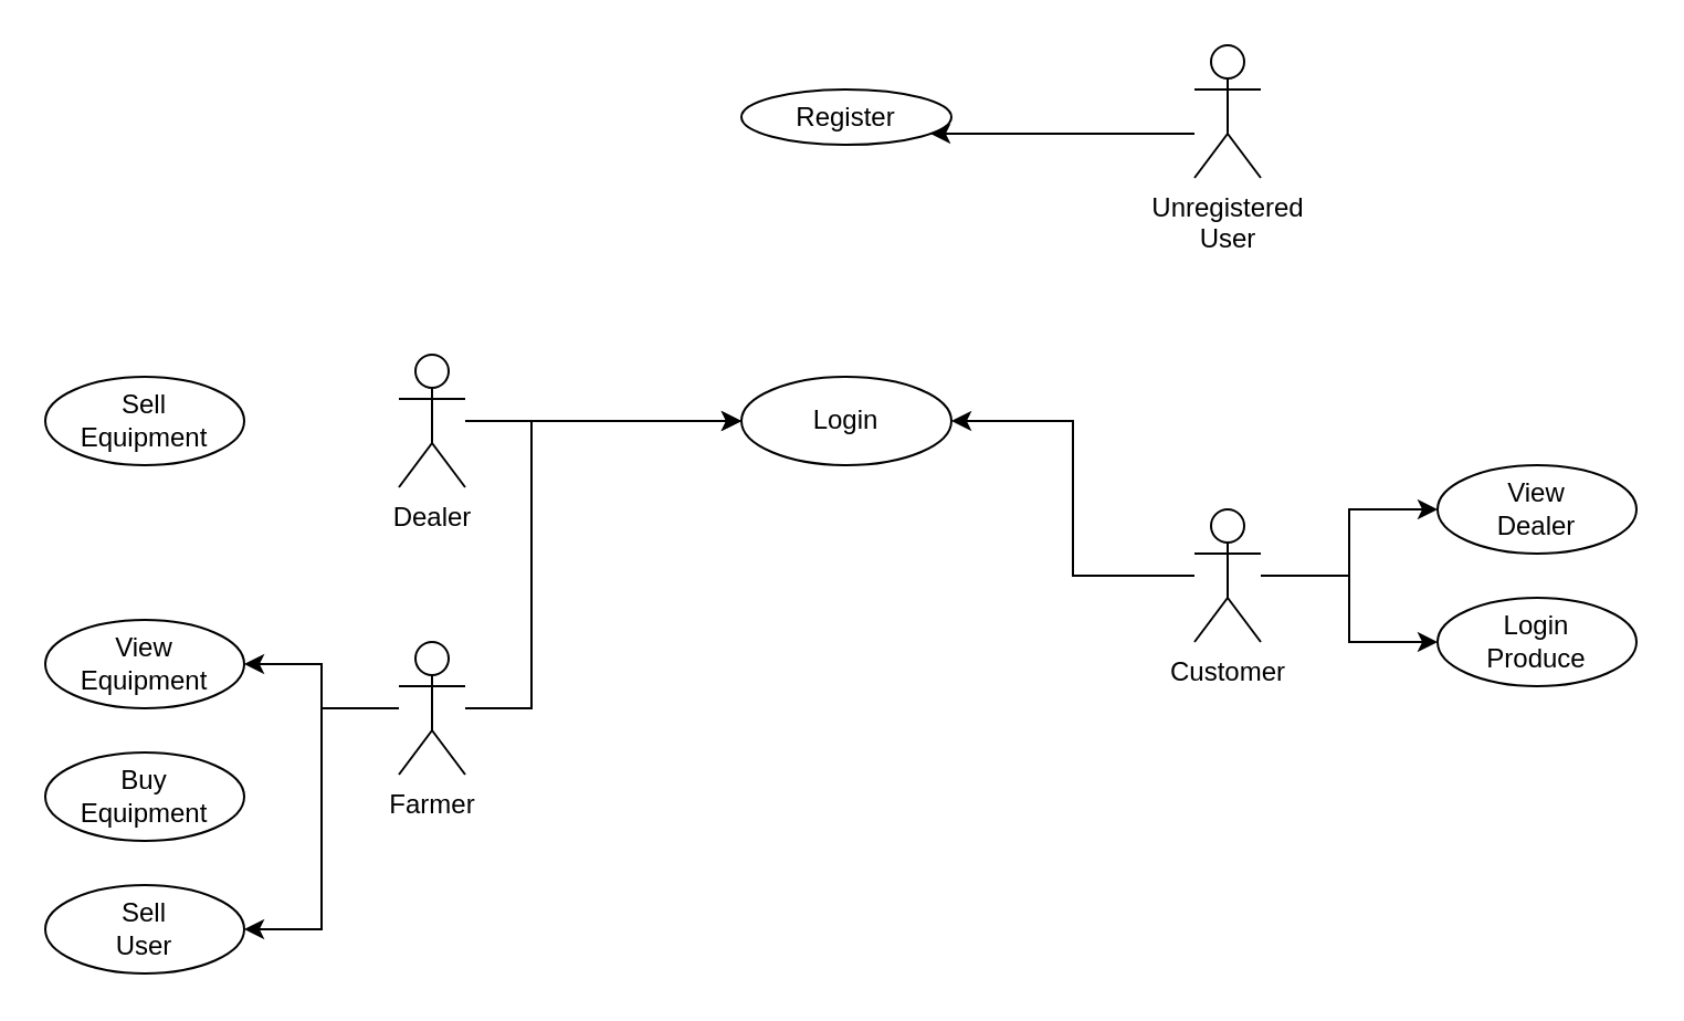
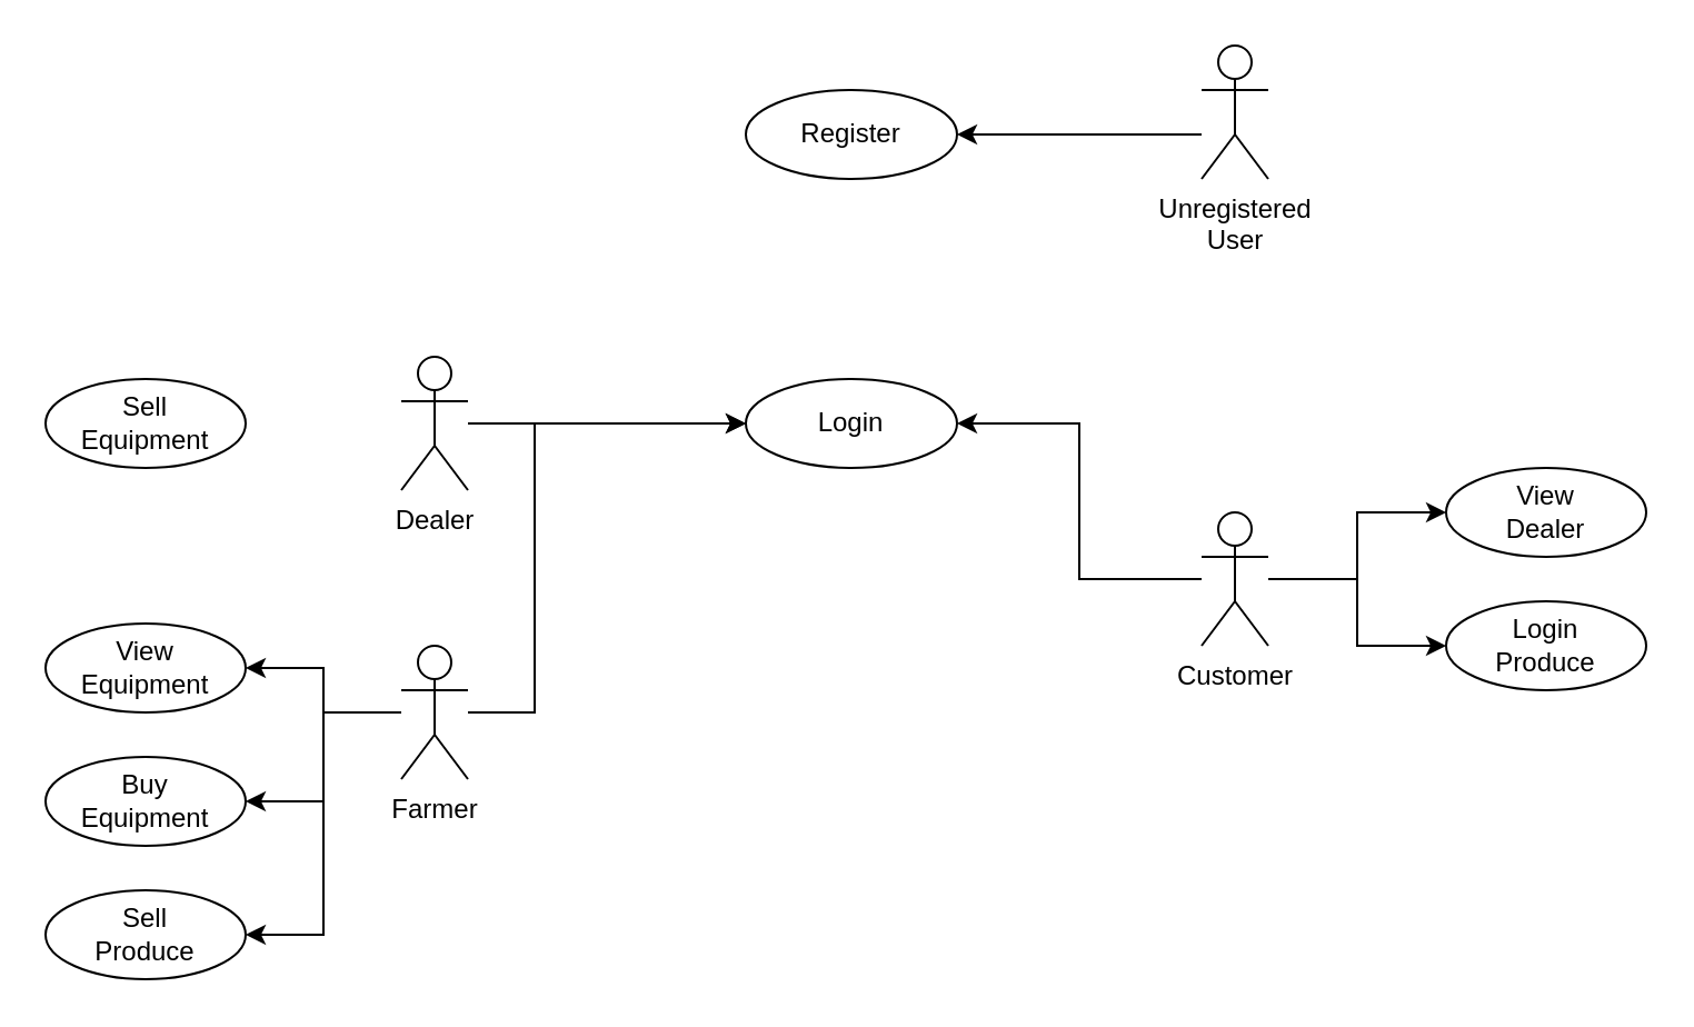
  <mxCell id="0" />
  <mxCell id="1" parent="0" />
  <mxCell id="2" style="edgeStyle=orthogonalEdgeStyle;rounded=0;orthogonalLoop=1;jettySize=auto;html=1;entryX=0;entryY=0.5;entryDx=0;entryDy=0;" edge="1" parent="1" source="6" target="15"><mxGeometry relative="1" as="geometry"><Array as="points"><mxPoint x="240" y="320" /><mxPoint x="240" y="190" /></Array></mxGeometry></mxCell>
  <mxCell id="3" style="edgeStyle=orthogonalEdgeStyle;rounded=0;orthogonalLoop=1;jettySize=auto;html=1;entryX=1;entryY=0.5;entryDx=0;entryDy=0;" edge="1" parent="1" source="6" target="19"><mxGeometry relative="1" as="geometry" /></mxCell>
  <mxCell id="4" style="edgeStyle=orthogonalEdgeStyle;rounded=0;orthogonalLoop=1;jettySize=auto;html=1;" edge="1" parent="1" source="6" target="20"><mxGeometry relative="1" as="geometry" /></mxCell>
+ <mxCell id="5" style="edgeStyle=orthogonalEdgeStyle;rounded=0;orthogonalLoop=1;jettySize=auto;html=1;entryX=1;entryY=0.5;entryDx=0;entryDy=0;" edge="1" parent="1" source="6" target="21"><mxGeometry relative="1" as="geometry" /></mxCell>
  <mxCell id="6" value="Farmer" style="shape=umlActor;verticalLabelPosition=bottom;verticalAlign=top;html=1;outlineConnect=0;" vertex="1" parent="1"><mxGeometry x="180" y="290" width="30" height="60" as="geometry" /></mxCell>
  <mxCell id="7" style="edgeStyle=orthogonalEdgeStyle;rounded=0;orthogonalLoop=1;jettySize=auto;html=1;entryX=0;entryY=0.5;entryDx=0;entryDy=0;" edge="1" parent="1" source="8" target="15"><mxGeometry relative="1" as="geometry" /></mxCell>
  <mxCell id="8" value="Dealer" style="shape=umlActor;verticalLabelPosition=bottom;verticalAlign=top;html=1;outlineConnect=0;" vertex="1" parent="1"><mxGeometry x="180" y="160" width="30" height="60" as="geometry" /></mxCell>
  <mxCell id="9" style="edgeStyle=orthogonalEdgeStyle;rounded=0;orthogonalLoop=1;jettySize=auto;html=1;entryX=1;entryY=0.5;entryDx=0;entryDy=0;" edge="1" parent="1" source="12" target="15"><mxGeometry relative="1" as="geometry" /></mxCell>
  <mxCell id="10" style="edgeStyle=orthogonalEdgeStyle;rounded=0;orthogonalLoop=1;jettySize=auto;html=1;" edge="1" parent="1" source="12" target="17"><mxGeometry relative="1" as="geometry" /></mxCell>
  <mxCell id="11" style="edgeStyle=orthogonalEdgeStyle;rounded=0;orthogonalLoop=1;jettySize=auto;html=1;" edge="1" parent="1" source="12" target="18"><mxGeometry relative="1" as="geometry" /></mxCell>
  <mxCell id="12" value="Customer" style="shape=umlActor;verticalLabelPosition=bottom;verticalAlign=top;html=1;outlineConnect=0;" vertex="1" parent="1"><mxGeometry x="540" y="230" width="30" height="60" as="geometry" /></mxCell>
  <mxCell id="13" style="edgeStyle=orthogonalEdgeStyle;rounded=0;orthogonalLoop=1;jettySize=auto;html=1;" edge="1" parent="1" source="14" target="16"><mxGeometry relative="1" as="geometry"><Array as="points"><mxPoint x="510" y="60" /><mxPoint x="510" y="60" /></Array></mxGeometry></mxCell>
  <mxCell id="14" value="Unregistered&lt;div&gt;User&lt;/div&gt;" style="shape=umlActor;verticalLabelPosition=bottom;verticalAlign=top;html=1;outlineConnect=0;" vertex="1" parent="1"><mxGeometry x="540" y="20" width="30" height="60" as="geometry" /></mxCell>
  <mxCell id="15" value="Login" style="ellipse;whiteSpace=wrap;html=1;" vertex="1" parent="1"><mxGeometry x="335" y="170" width="95" height="40" as="geometry" /></mxCell>
- <mxCell id="16" value="Register" style="ellipse;whiteSpace=wrap;html=1;" vertex="1" parent="1"><mxGeometry x="335" y="40" width="95" height="25" as="geometry" /></mxCell>
+ <mxCell id="16" value="Register" style="ellipse;whiteSpace=wrap;html=1;" vertex="1" parent="1"><mxGeometry x="335" y="40" width="95" height="40" as="geometry" /></mxCell>
  <mxCell id="17" value="View&lt;br&gt;Dealer" style="ellipse;whiteSpace=wrap;html=1;" vertex="1" parent="1"><mxGeometry x="650" y="210" width="90" height="40" as="geometry" /></mxCell>
  <mxCell id="18" value="Login&lt;br&gt;Produce" style="ellipse;whiteSpace=wrap;html=1;" vertex="1" parent="1"><mxGeometry x="650" y="270" width="90" height="40" as="geometry" /></mxCell>
- <mxCell id="19" value="Sell&lt;div&gt;User&lt;/div&gt;" style="ellipse;whiteSpace=wrap;html=1;" vertex="1" parent="1"><mxGeometry x="20" y="400" width="90" height="40" as="geometry" /></mxCell>
+ <mxCell id="19" value="Sell&lt;div&gt;Produce&lt;/div&gt;" style="ellipse;whiteSpace=wrap;html=1;" vertex="1" parent="1"><mxGeometry x="20" y="400" width="90" height="40" as="geometry" /></mxCell>
  <mxCell id="20" value="View&lt;br&gt;Equipment" style="ellipse;whiteSpace=wrap;html=1;" vertex="1" parent="1"><mxGeometry x="20" y="280" width="90" height="40" as="geometry" /></mxCell>
  <mxCell id="21" value="Buy&lt;br&gt;Equipment" style="ellipse;whiteSpace=wrap;html=1;" vertex="1" parent="1"><mxGeometry x="20" y="340" width="90" height="40" as="geometry" /></mxCell>
  <mxCell id="22" value="Sell&lt;div&gt;Equipment&lt;/div&gt;" style="ellipse;whiteSpace=wrap;html=1;" vertex="1" parent="1"><mxGeometry x="20" y="170" width="90" height="40" as="geometry" /></mxCell>
